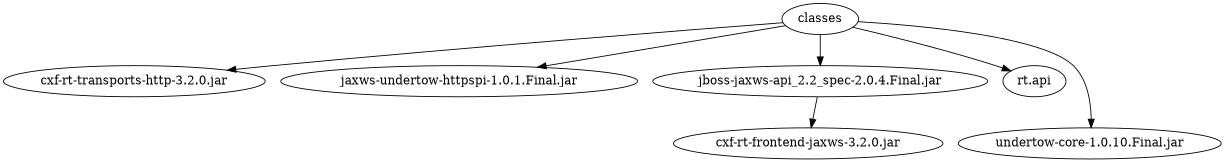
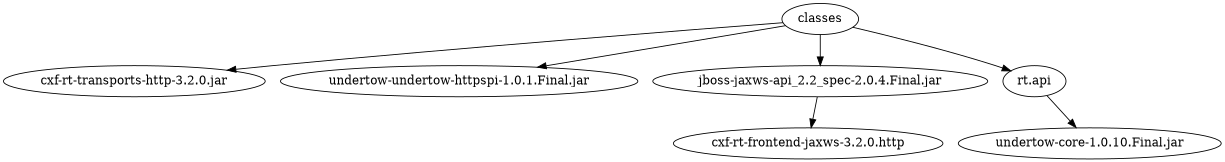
  digraph {
    classes
    "cxf-rt-transports-http-3.2.0.jar"
-   "jaxws-undertow-httpspi-1.0.1.Final.jar"
+   "jaxws-undertow-httpspi-1.0.1.Final.jar" [label="undertow-undertow-httpspi-1.0.1.Final.jar"]
    "jboss-jaxws-api_2.2_spec-2.0.4.Final.jar"
    n5 [label="rt.api"]
    "undertow-core-1.0.10.Final.jar"
-   "cxf-rt-frontend-jaxws-3.2.0.jar"
+   "cxf-rt-frontend-jaxws-3.2.0.jar" [label="cxf-rt-frontend-jaxws-3.2.0.http"]
    classes -> "cxf-rt-transports-http-3.2.0.jar"
    classes -> "jaxws-undertow-httpspi-1.0.1.Final.jar"
    classes -> "jboss-jaxws-api_2.2_spec-2.0.4.Final.jar"
    classes -> n5
-   classes -> "undertow-core-1.0.10.Final.jar"
+   n5 -> "undertow-core-1.0.10.Final.jar"
    "jboss-jaxws-api_2.2_spec-2.0.4.Final.jar" -> "cxf-rt-frontend-jaxws-3.2.0.jar"
  }
